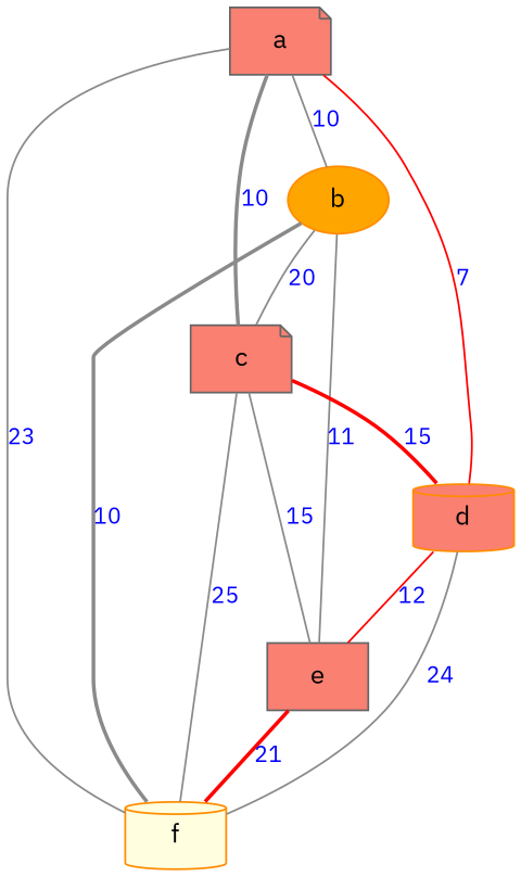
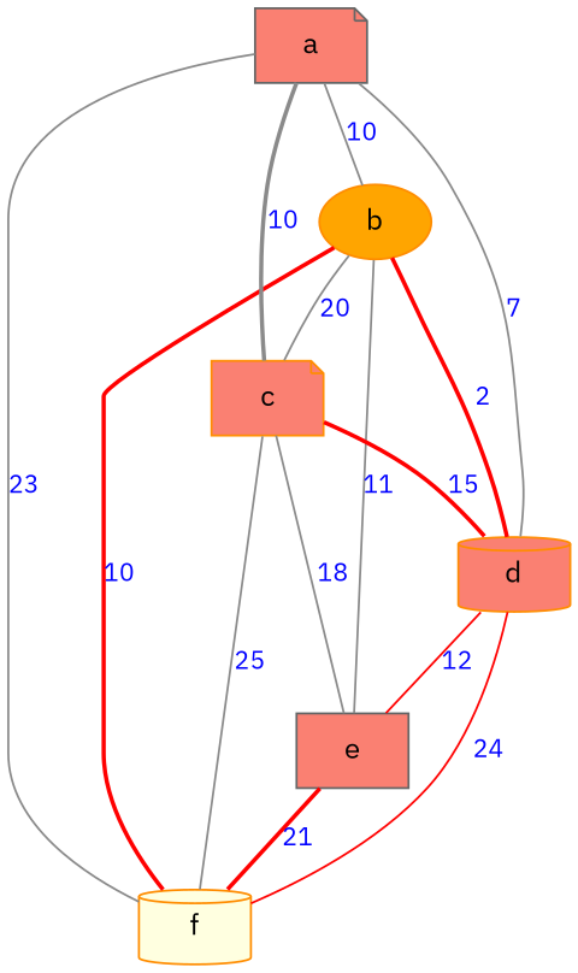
  graph {
    fontname="IBM Plex Sans"
    node [color=darkorange fillcolor=salmon fontname="IBM Plex Sans" fontsize=14 shape=note style=filled]
    edge [color=gray54 fontcolor=blue fontname="IBM Plex Sans" fontsize=12]
    b [fillcolor=orange shape=ellipse]
    a [color=gray40]
-   c [color=gray40]
+   c
    d [shape=cylinder]
    f [fillcolor=lightyellow shape=cylinder]
    e [color=gray40 shape=box]
    b -- c [label=20]
-   b -- f [label=10 penwidth=2.0]
+   b -- d [color=red label=2 penwidth=2.0]
+   b -- f [color=red label=10 penwidth=2.0]
    b -- e [label=11]
    a -- b [label=10]
    a -- c [label=10 penwidth=2.0]
-   a -- d [color=red label=7]
+   a -- d [label=7]
    a -- f [label=23]
    c -- d [color=red label=15 penwidth=2.0]
    c -- f [label=25]
-   c -- e [label=15]
-   d -- f [label=24]
+   c -- e [label=18]
+   d -- f [color=red label=24]
    d -- e [color=red label=12]
    e -- f [color=red label=21 penwidth=2.0]
  }
